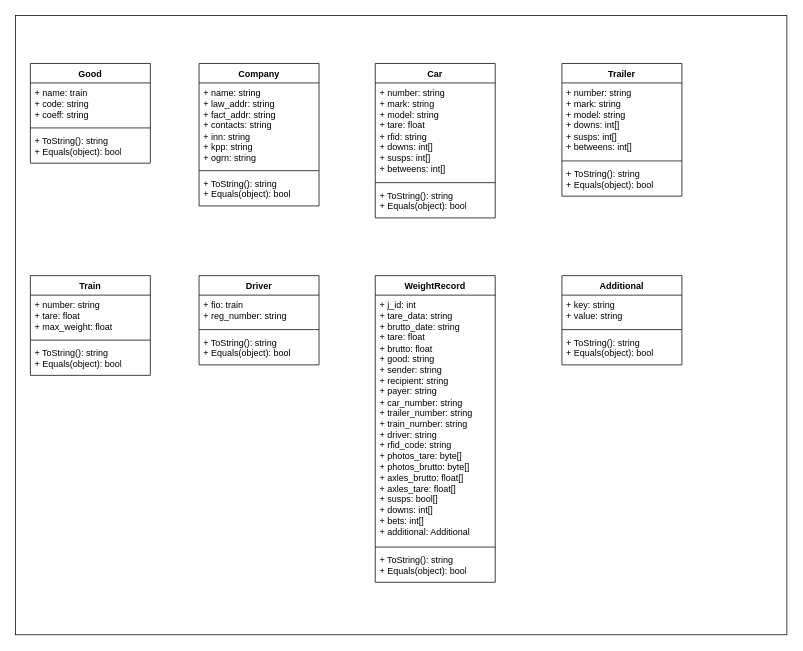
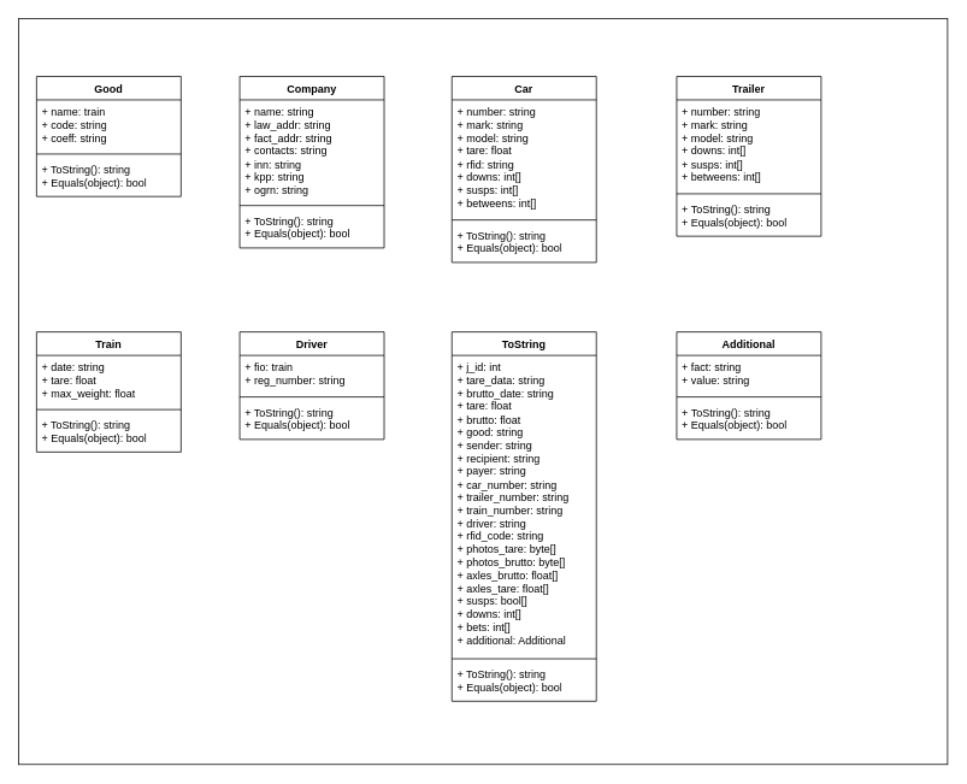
  <mxCell id="0" />
  <mxCell id="1" parent="0" />
  <mxCell id="2" value="" style="rounded=0;whiteSpace=wrap;html=1;" vertex="1" parent="1"><mxGeometry x="20" y="20" width="1029" height="826" as="geometry" /></mxCell>
  <mxCell id="3" value="Good" style="swimlane;fontStyle=1;align=center;verticalAlign=top;childLayout=stackLayout;horizontal=1;startSize=26;horizontalStack=0;resizeParent=1;resizeParentMax=0;resizeLast=0;collapsible=1;marginBottom=0;whiteSpace=wrap;html=1;" vertex="1" parent="1"><mxGeometry x="40" y="84" width="160" height="133" as="geometry" /></mxCell>
  <mxCell id="4" value="+ name: train&lt;br&gt;+ code: string&lt;br&gt;+ coeff: string&lt;br&gt;" style="text;strokeColor=none;fillColor=none;align=left;verticalAlign=top;spacingLeft=4;spacingRight=4;overflow=hidden;rotatable=0;points=[[0,0.5],[1,0.5]];portConstraint=eastwest;whiteSpace=wrap;html=1;" vertex="1" parent="3"><mxGeometry y="26" width="160" height="56" as="geometry" /></mxCell>
  <mxCell id="5" value="" style="line;strokeWidth=1;fillColor=none;align=left;verticalAlign=middle;spacingTop=-1;spacingLeft=3;spacingRight=3;rotatable=0;labelPosition=right;points=[];portConstraint=eastwest;strokeColor=inherit;" vertex="1" parent="3"><mxGeometry y="82" width="160" height="8" as="geometry" /></mxCell>
  <mxCell id="6" value="+ ToString(): string&lt;br&gt;+ Equals(object): bool" style="text;strokeColor=none;fillColor=none;align=left;verticalAlign=top;spacingLeft=4;spacingRight=4;overflow=hidden;rotatable=0;points=[[0,0.5],[1,0.5]];portConstraint=eastwest;whiteSpace=wrap;html=1;" vertex="1" parent="3"><mxGeometry y="90" width="160" height="43" as="geometry" /></mxCell>
  <mxCell id="7" value="Company" style="swimlane;fontStyle=1;align=center;verticalAlign=top;childLayout=stackLayout;horizontal=1;startSize=26;horizontalStack=0;resizeParent=1;resizeParentMax=0;resizeLast=0;collapsible=1;marginBottom=0;whiteSpace=wrap;html=1;" vertex="1" parent="1"><mxGeometry x="265" y="84" width="160" height="190" as="geometry" /></mxCell>
  <mxCell id="8" value="+ name: string&lt;br&gt;+ law_addr: string&lt;br&gt;+ fact_addr: string&lt;br&gt;+ contacts: string&lt;br&gt;+ inn: string&lt;br&gt;+ kpp: string&lt;br&gt;+ ogrn: string" style="text;strokeColor=none;fillColor=none;align=left;verticalAlign=top;spacingLeft=4;spacingRight=4;overflow=hidden;rotatable=0;points=[[0,0.5],[1,0.5]];portConstraint=eastwest;whiteSpace=wrap;html=1;" vertex="1" parent="7"><mxGeometry y="26" width="160" height="113" as="geometry" /></mxCell>
  <mxCell id="9" value="" style="line;strokeWidth=1;fillColor=none;align=left;verticalAlign=middle;spacingTop=-1;spacingLeft=3;spacingRight=3;rotatable=0;labelPosition=right;points=[];portConstraint=eastwest;strokeColor=inherit;" vertex="1" parent="7"><mxGeometry y="139" width="160" height="8" as="geometry" /></mxCell>
  <mxCell id="10" value="+ ToString(): string&lt;br&gt;+ Equals(object): bool" style="text;strokeColor=none;fillColor=none;align=left;verticalAlign=top;spacingLeft=4;spacingRight=4;overflow=hidden;rotatable=0;points=[[0,0.5],[1,0.5]];portConstraint=eastwest;whiteSpace=wrap;html=1;" vertex="1" parent="7"><mxGeometry y="147" width="160" height="43" as="geometry" /></mxCell>
  <mxCell id="11" value="Car" style="swimlane;fontStyle=1;align=center;verticalAlign=top;childLayout=stackLayout;horizontal=1;startSize=26;horizontalStack=0;resizeParent=1;resizeParentMax=0;resizeLast=0;collapsible=1;marginBottom=0;whiteSpace=wrap;html=1;" vertex="1" parent="1"><mxGeometry x="500" y="84" width="160" height="206" as="geometry" /></mxCell>
  <mxCell id="12" value="+ number: string&lt;br&gt;+ mark: string&lt;br&gt;+ model: string&lt;br&gt;+ tare: float&lt;br&gt;+ rfid: string&lt;br&gt;+ downs: int[]&lt;br&gt;+ susps: int[]&lt;br&gt;+ betweens: int[]" style="text;strokeColor=none;fillColor=none;align=left;verticalAlign=top;spacingLeft=4;spacingRight=4;overflow=hidden;rotatable=0;points=[[0,0.5],[1,0.5]];portConstraint=eastwest;whiteSpace=wrap;html=1;" vertex="1" parent="11"><mxGeometry y="26" width="160" height="129" as="geometry" /></mxCell>
  <mxCell id="13" value="" style="line;strokeWidth=1;fillColor=none;align=left;verticalAlign=middle;spacingTop=-1;spacingLeft=3;spacingRight=3;rotatable=0;labelPosition=right;points=[];portConstraint=eastwest;strokeColor=inherit;" vertex="1" parent="11"><mxGeometry y="155" width="160" height="8" as="geometry" /></mxCell>
  <mxCell id="14" value="+ ToString(): string&lt;br&gt;+ Equals(object): bool" style="text;strokeColor=none;fillColor=none;align=left;verticalAlign=top;spacingLeft=4;spacingRight=4;overflow=hidden;rotatable=0;points=[[0,0.5],[1,0.5]];portConstraint=eastwest;whiteSpace=wrap;html=1;" vertex="1" parent="11"><mxGeometry y="163" width="160" height="43" as="geometry" /></mxCell>
  <mxCell id="15" value="Trailer" style="swimlane;fontStyle=1;align=center;verticalAlign=top;childLayout=stackLayout;horizontal=1;startSize=26;horizontalStack=0;resizeParent=1;resizeParentMax=0;resizeLast=0;collapsible=1;marginBottom=0;whiteSpace=wrap;html=1;" vertex="1" parent="1"><mxGeometry x="749" y="84" width="160" height="177" as="geometry" /></mxCell>
  <mxCell id="16" value="+ number: string&lt;br&gt;+ mark: string&lt;br&gt;+ model: string&lt;br&gt;+ downs: int[]&lt;br&gt;+ susps: int[]&lt;br&gt;+ betweens: int[]" style="text;strokeColor=none;fillColor=none;align=left;verticalAlign=top;spacingLeft=4;spacingRight=4;overflow=hidden;rotatable=0;points=[[0,0.5],[1,0.5]];portConstraint=eastwest;whiteSpace=wrap;html=1;" vertex="1" parent="15"><mxGeometry y="26" width="160" height="100" as="geometry" /></mxCell>
  <mxCell id="17" value="" style="line;strokeWidth=1;fillColor=none;align=left;verticalAlign=middle;spacingTop=-1;spacingLeft=3;spacingRight=3;rotatable=0;labelPosition=right;points=[];portConstraint=eastwest;strokeColor=inherit;" vertex="1" parent="15"><mxGeometry y="126" width="160" height="8" as="geometry" /></mxCell>
  <mxCell id="18" value="+ ToString(): string&lt;br&gt;+ Equals(object): bool" style="text;strokeColor=none;fillColor=none;align=left;verticalAlign=top;spacingLeft=4;spacingRight=4;overflow=hidden;rotatable=0;points=[[0,0.5],[1,0.5]];portConstraint=eastwest;whiteSpace=wrap;html=1;" vertex="1" parent="15"><mxGeometry y="134" width="160" height="43" as="geometry" /></mxCell>
  <mxCell id="19" value="Train" style="swimlane;fontStyle=1;align=center;verticalAlign=top;childLayout=stackLayout;horizontal=1;startSize=26;horizontalStack=0;resizeParent=1;resizeParentMax=0;resizeLast=0;collapsible=1;marginBottom=0;whiteSpace=wrap;html=1;" vertex="1" parent="1"><mxGeometry x="40" y="367" width="160" height="133" as="geometry" /></mxCell>
- <mxCell id="20" value="+ number: string&lt;br&gt;+ tare: float&lt;br&gt;+ max_weight: float" style="text;strokeColor=none;fillColor=none;align=left;verticalAlign=top;spacingLeft=4;spacingRight=4;overflow=hidden;rotatable=0;points=[[0,0.5],[1,0.5]];portConstraint=eastwest;whiteSpace=wrap;html=1;" vertex="1" parent="19"><mxGeometry y="26" width="160" height="56" as="geometry" /></mxCell>
+ <mxCell id="20" value="+ date: string&lt;br&gt;+ tare: float&lt;br&gt;+ max_weight: float" style="text;strokeColor=none;fillColor=none;align=left;verticalAlign=top;spacingLeft=4;spacingRight=4;overflow=hidden;rotatable=0;points=[[0,0.5],[1,0.5]];portConstraint=eastwest;whiteSpace=wrap;html=1;" vertex="1" parent="19"><mxGeometry y="26" width="160" height="56" as="geometry" /></mxCell>
  <mxCell id="21" value="" style="line;strokeWidth=1;fillColor=none;align=left;verticalAlign=middle;spacingTop=-1;spacingLeft=3;spacingRight=3;rotatable=0;labelPosition=right;points=[];portConstraint=eastwest;strokeColor=inherit;" vertex="1" parent="19"><mxGeometry y="82" width="160" height="8" as="geometry" /></mxCell>
  <mxCell id="22" value="+ ToString(): string&lt;br&gt;+ Equals(object): bool" style="text;strokeColor=none;fillColor=none;align=left;verticalAlign=top;spacingLeft=4;spacingRight=4;overflow=hidden;rotatable=0;points=[[0,0.5],[1,0.5]];portConstraint=eastwest;whiteSpace=wrap;html=1;" vertex="1" parent="19"><mxGeometry y="90" width="160" height="43" as="geometry" /></mxCell>
  <mxCell id="23" value="Driver" style="swimlane;fontStyle=1;align=center;verticalAlign=top;childLayout=stackLayout;horizontal=1;startSize=26;horizontalStack=0;resizeParent=1;resizeParentMax=0;resizeLast=0;collapsible=1;marginBottom=0;whiteSpace=wrap;html=1;" vertex="1" parent="1"><mxGeometry x="265" y="367" width="160" height="119" as="geometry" /></mxCell>
  <mxCell id="24" value="+ fio: train&lt;br&gt;+ reg_number: string" style="text;strokeColor=none;fillColor=none;align=left;verticalAlign=top;spacingLeft=4;spacingRight=4;overflow=hidden;rotatable=0;points=[[0,0.5],[1,0.5]];portConstraint=eastwest;whiteSpace=wrap;html=1;" vertex="1" parent="23"><mxGeometry y="26" width="160" height="42" as="geometry" /></mxCell>
  <mxCell id="25" value="" style="line;strokeWidth=1;fillColor=none;align=left;verticalAlign=middle;spacingTop=-1;spacingLeft=3;spacingRight=3;rotatable=0;labelPosition=right;points=[];portConstraint=eastwest;strokeColor=inherit;" vertex="1" parent="23"><mxGeometry y="68" width="160" height="8" as="geometry" /></mxCell>
  <mxCell id="26" value="+ ToString(): string&lt;br&gt;+ Equals(object): bool" style="text;strokeColor=none;fillColor=none;align=left;verticalAlign=top;spacingLeft=4;spacingRight=4;overflow=hidden;rotatable=0;points=[[0,0.5],[1,0.5]];portConstraint=eastwest;whiteSpace=wrap;html=1;" vertex="1" parent="23"><mxGeometry y="76" width="160" height="43" as="geometry" /></mxCell>
- <mxCell id="27" value="WeightRecord" style="swimlane;fontStyle=1;align=center;verticalAlign=top;childLayout=stackLayout;horizontal=1;startSize=26;horizontalStack=0;resizeParent=1;resizeParentMax=0;resizeLast=0;collapsible=1;marginBottom=0;whiteSpace=wrap;html=1;" vertex="1" parent="1"><mxGeometry x="500" y="367" width="160" height="409" as="geometry" /></mxCell>
+ <mxCell id="27" value="ToString" style="swimlane;fontStyle=1;align=center;verticalAlign=top;childLayout=stackLayout;horizontal=1;startSize=26;horizontalStack=0;resizeParent=1;resizeParentMax=0;resizeLast=0;collapsible=1;marginBottom=0;whiteSpace=wrap;html=1;" vertex="1" parent="1"><mxGeometry x="500" y="367" width="160" height="409" as="geometry" /></mxCell>
  <mxCell id="28" value="+ j_id: int&lt;br&gt;+ tare_data: string&lt;br&gt;+ brutto_date: string&lt;br&gt;+ tare: float&lt;br&gt;+ brutto: float&lt;br&gt;+ good: string&lt;br&gt;+ sender: string&lt;br&gt;+ recipient: string&lt;br&gt;+ payer: string&lt;br&gt;+ car_number: string&lt;br&gt;+ trailer_number: string&lt;br&gt;+ train_number: string&lt;br&gt;+ driver: string&lt;br&gt;+ rfid_code: string&lt;br&gt;+ photos_tare: byte[]&lt;br&gt;+ photos_brutto: byte[]&lt;br&gt;+ axles_brutto: float[]&lt;br&gt;+ axles_tare: float[]&lt;br&gt;+ susps: bool[]&lt;br&gt;+ downs: int[]&lt;br&gt;+ bets: int[]&lt;br&gt;+ additional: Additional" style="text;strokeColor=none;fillColor=none;align=left;verticalAlign=top;spacingLeft=4;spacingRight=4;overflow=hidden;rotatable=0;points=[[0,0.5],[1,0.5]];portConstraint=eastwest;whiteSpace=wrap;html=1;" vertex="1" parent="27"><mxGeometry y="26" width="160" height="332" as="geometry" /></mxCell>
  <mxCell id="29" value="" style="line;strokeWidth=1;fillColor=none;align=left;verticalAlign=middle;spacingTop=-1;spacingLeft=3;spacingRight=3;rotatable=0;labelPosition=right;points=[];portConstraint=eastwest;strokeColor=inherit;" vertex="1" parent="27"><mxGeometry y="358" width="160" height="8" as="geometry" /></mxCell>
  <mxCell id="30" value="+ ToString(): string&lt;br&gt;+ Equals(object): bool" style="text;strokeColor=none;fillColor=none;align=left;verticalAlign=top;spacingLeft=4;spacingRight=4;overflow=hidden;rotatable=0;points=[[0,0.5],[1,0.5]];portConstraint=eastwest;whiteSpace=wrap;html=1;" vertex="1" parent="27"><mxGeometry y="366" width="160" height="43" as="geometry" /></mxCell>
  <mxCell id="31" value="Additional" style="swimlane;fontStyle=1;align=center;verticalAlign=top;childLayout=stackLayout;horizontal=1;startSize=26;horizontalStack=0;resizeParent=1;resizeParentMax=0;resizeLast=0;collapsible=1;marginBottom=0;whiteSpace=wrap;html=1;" vertex="1" parent="1"><mxGeometry x="749" y="367" width="160" height="119" as="geometry" /></mxCell>
- <mxCell id="32" value="+ key: string&lt;br&gt;+ value: string" style="text;strokeColor=none;fillColor=none;align=left;verticalAlign=top;spacingLeft=4;spacingRight=4;overflow=hidden;rotatable=0;points=[[0,0.5],[1,0.5]];portConstraint=eastwest;whiteSpace=wrap;html=1;" vertex="1" parent="31"><mxGeometry y="26" width="160" height="42" as="geometry" /></mxCell>
+ <mxCell id="32" value="+ fact: string&lt;br&gt;+ value: string" style="text;strokeColor=none;fillColor=none;align=left;verticalAlign=top;spacingLeft=4;spacingRight=4;overflow=hidden;rotatable=0;points=[[0,0.5],[1,0.5]];portConstraint=eastwest;whiteSpace=wrap;html=1;" vertex="1" parent="31"><mxGeometry y="26" width="160" height="42" as="geometry" /></mxCell>
  <mxCell id="33" value="" style="line;strokeWidth=1;fillColor=none;align=left;verticalAlign=middle;spacingTop=-1;spacingLeft=3;spacingRight=3;rotatable=0;labelPosition=right;points=[];portConstraint=eastwest;strokeColor=inherit;" vertex="1" parent="31"><mxGeometry y="68" width="160" height="8" as="geometry" /></mxCell>
  <mxCell id="34" value="+ ToString(): string&lt;br&gt;+ Equals(object): bool" style="text;strokeColor=none;fillColor=none;align=left;verticalAlign=top;spacingLeft=4;spacingRight=4;overflow=hidden;rotatable=0;points=[[0,0.5],[1,0.5]];portConstraint=eastwest;whiteSpace=wrap;html=1;" vertex="1" parent="31"><mxGeometry y="76" width="160" height="43" as="geometry" /></mxCell>
